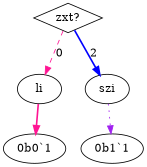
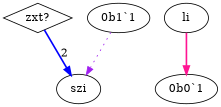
  digraph {
    edge [color=deeppink style=bold]
    n1 [label="zxt?" shape=diamond]
    n2 [label=li]
    n3 [label=szi]
    "0b0`1"
    "0b1`1"
-   n1 -> n2 [label=0 style=dashed]
    n1 -> n3 [color=blue label=2]
    n2 -> "0b0`1"
-   n3 -> "0b1`1" [color=purple style=dotted]
+   "0b1`1" -> n3 [color=purple style=dotted]
  }
